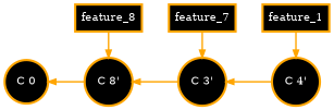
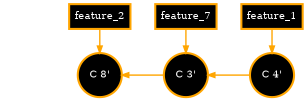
  digraph {
    rankdir=LR
    splines=line
    node [color=orange fillcolor=black fontcolor=white fontsize=15.0 penwidth=3 shape=circle style=filled group=main]
    edge [color=orange dir=forward fontcolor=white style=bold]
    n1 [label=feature_1 shape=rect group=""]
    n2 [label="C 4'"]
-   n3 [label=feature_8 shape=rect group=""]
+   n3 [label=feature_2 shape=rect group=""]
    n4 [label="C 8'"]
    n5 [label=feature_7 shape=rect group=""]
    n6 [label="C 3'"]
-   n7 [label="C 0"]
    subgraph sub_1 {
      rank=same
      n1
      n2
    }
    subgraph sub_2 {
      rank=same
      n3
      n4
    }
    subgraph sub_3 {
      rank=same
      n5
      n6
    }
    n1 -> n2 [minlen=2]
    n3 -> n4 [minlen=2]
    n4 -> n6 [dir=back]
    n5 -> n6 [minlen=2]
    n6 -> n2 [dir=back]
-   n7 -> n4 [dir=back]
  }
